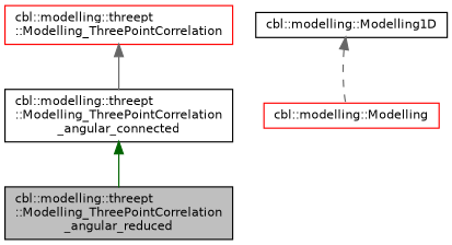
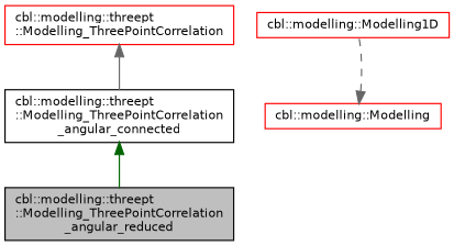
  digraph {
    node [color=red fillcolor=white fontname=Helvetica fontsize=10 shape=record style=filled]
    edge [color=gray40 dir=back fontname=Helvetica fontsize=10 labelfontname=Helvetica labelfontsize=10 style=solid]
    n1 [color=black fillcolor=grey75 fontcolor=black height=0.2 label="cbl::modelling::threept\l::Modelling_ThreePointCorrelation\l_angular_reduced" width=0.4]
    n2 [color=black height=0.2 label="cbl::modelling::threept\l::Modelling_ThreePointCorrelation\l_angular_connected" width=0.4]
    n3 [height=0.2 label="cbl::modelling::threept\l::Modelling_ThreePointCorrelation" width=0.4]
-   n4 [color=black height=0.2 label="cbl::modelling::Modelling1D" width=0.4]
+   n4 [height=0.2 label="cbl::modelling::Modelling1D" width=0.4]
    n5 [height=0.2 label="cbl::modelling::Modelling" width=0.4]
    n2 -> n1 [color=darkgreen]
    n3 -> n2
-   n4 -> n5 [style=dashed]
+   n5 -> n4 [style=dashed]
  }
